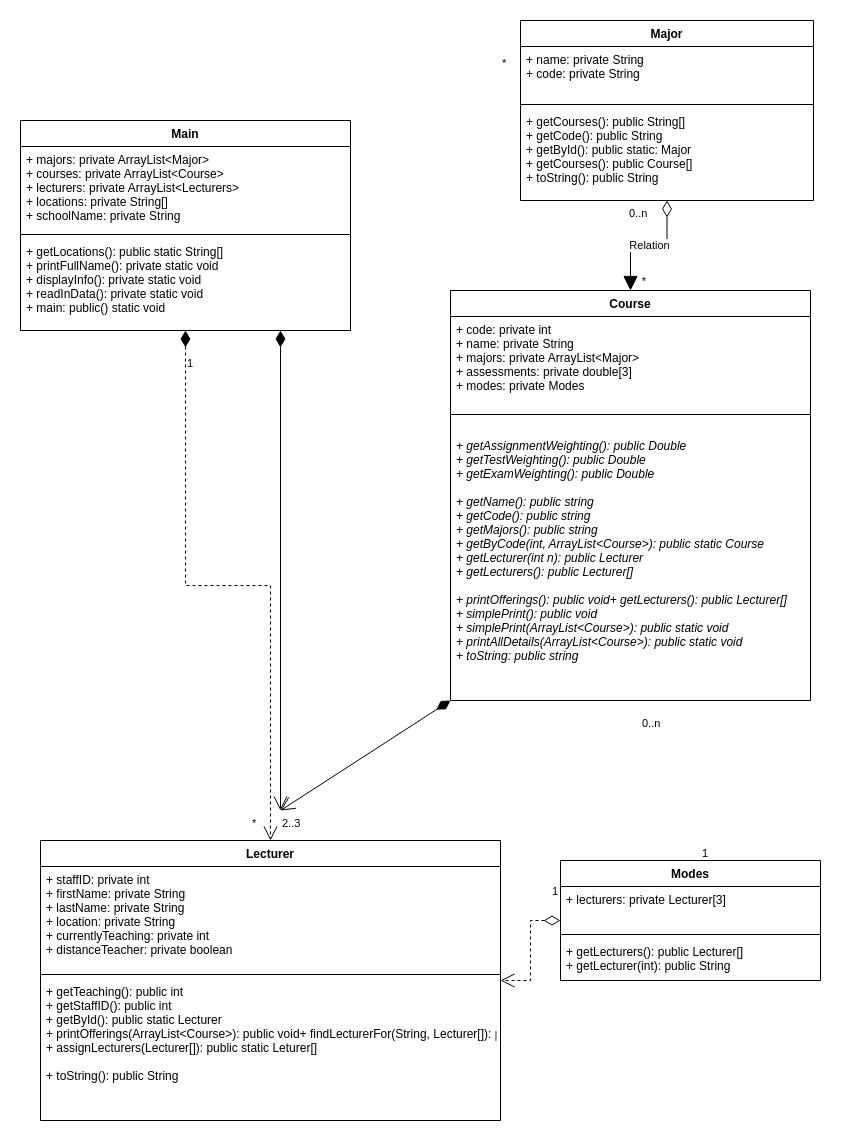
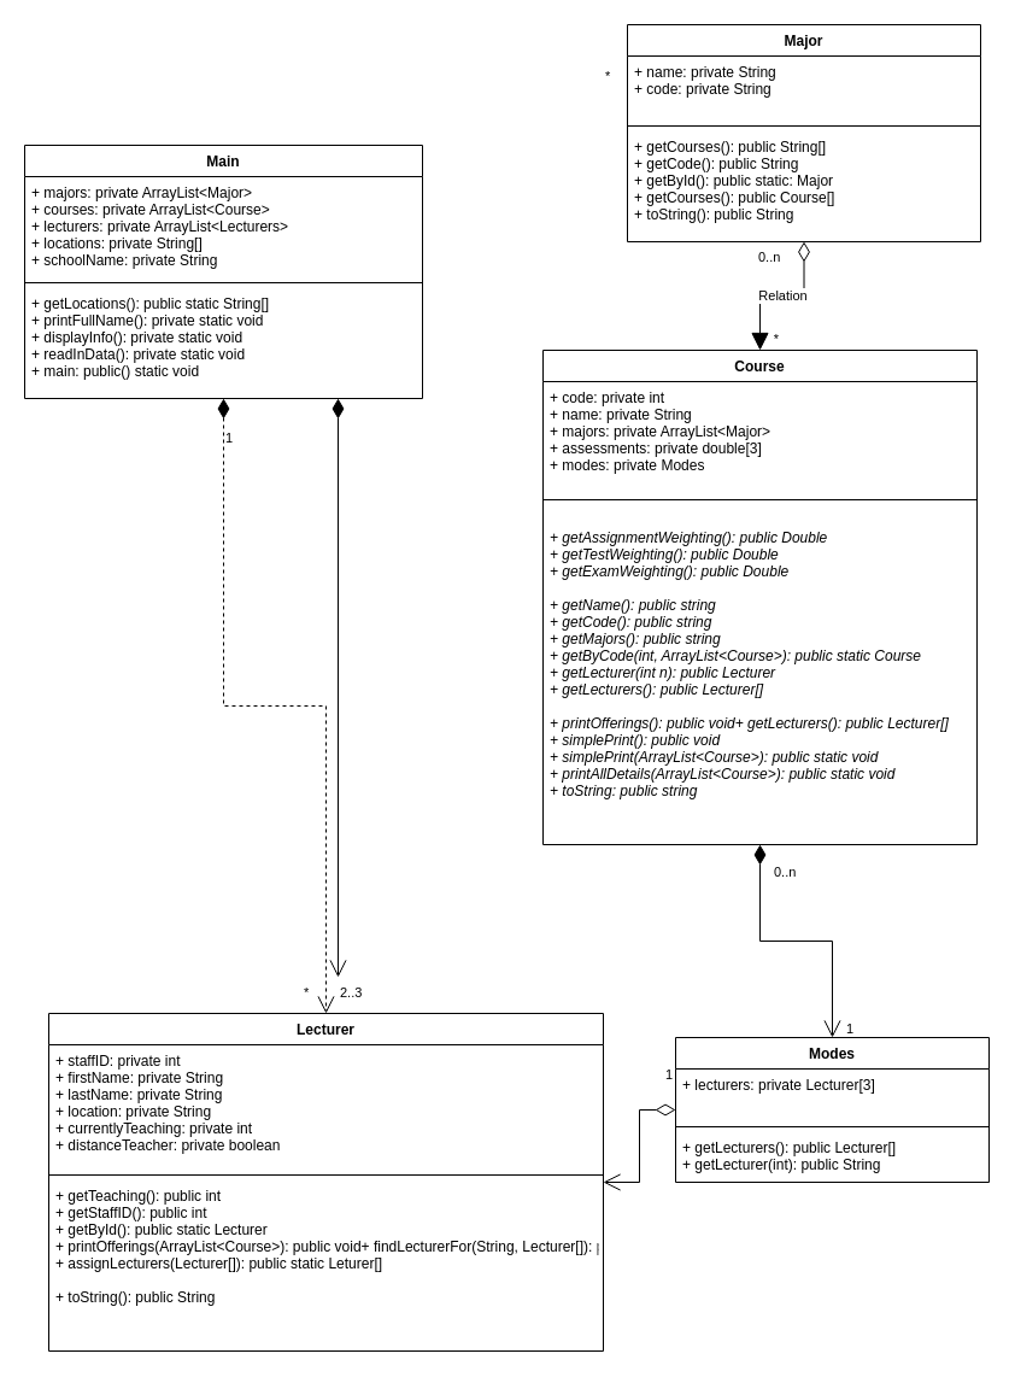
  <mxCell id="0" />
  <mxCell id="1" parent="0" />
  <mxCell id="2" value="Main" style="swimlane;fontStyle=1;align=center;verticalAlign=top;childLayout=stackLayout;horizontal=1;startSize=26;horizontalStack=0;resizeParent=1;resizeParentMax=0;resizeLast=0;collapsible=1;marginBottom=0;" parent="1" vertex="1"><mxGeometry x="20" y="120" width="330" height="210" as="geometry" /></mxCell>
  <mxCell id="3" value="+ majors: private ArrayList&lt;Major&gt;&#10;+ courses: private ArrayList&lt;Course&gt;&#10;+ lecturers: private ArrayList&lt;Lecturers&gt;&#10;+ locations: private String[]&#10;+ schoolName: private String&#10;&#10;" style="text;strokeColor=none;fillColor=none;align=left;verticalAlign=top;spacingLeft=4;spacingRight=4;overflow=hidden;rotatable=0;points=[[0,0.5],[1,0.5]];portConstraint=eastwest;" parent="2" vertex="1"><mxGeometry y="26" width="330" height="84" as="geometry" /></mxCell>
  <mxCell id="4" value="" style="line;strokeWidth=1;fillColor=none;align=left;verticalAlign=middle;spacingTop=-1;spacingLeft=3;spacingRight=3;rotatable=0;labelPosition=right;points=[];portConstraint=eastwest;" parent="2" vertex="1"><mxGeometry y="110" width="330" height="8" as="geometry" /></mxCell>
  <mxCell id="5" value="+ getLocations(): public static String[]&#10;+ printFullName(): private static void&#10;+ displayInfo(): private static void&#10;+ readInData(): private static void&#10;+ main: public() static void&#10;" style="text;strokeColor=none;fillColor=none;align=left;verticalAlign=top;spacingLeft=4;spacingRight=4;overflow=hidden;rotatable=0;points=[[0,0.5],[1,0.5]];portConstraint=eastwest;" parent="2" vertex="1"><mxGeometry y="118" width="330" height="92" as="geometry" /></mxCell>
  <mxCell id="6" value="Course" style="swimlane;fontStyle=1;align=center;verticalAlign=top;childLayout=stackLayout;horizontal=1;startSize=26;horizontalStack=0;resizeParent=1;resizeParentMax=0;resizeLast=0;collapsible=1;marginBottom=0;" parent="1" vertex="1"><mxGeometry x="450" y="290" width="360" height="410" as="geometry" /></mxCell>
  <mxCell id="7" value="+ code: private int&#10;+ name: private String&#10;+ majors: private ArrayList&lt;Major&gt;&#10;+ assessments: private double[3]&#10;+ modes: private Modes&#10;" style="text;strokeColor=none;fillColor=none;align=left;verticalAlign=top;spacingLeft=4;spacingRight=4;overflow=hidden;rotatable=0;points=[[0,0.5],[1,0.5]];portConstraint=eastwest;" parent="6" vertex="1"><mxGeometry y="26" width="360" height="94" as="geometry" /></mxCell>
  <mxCell id="8" value="" style="line;strokeWidth=1;fillColor=none;align=left;verticalAlign=middle;spacingTop=-1;spacingLeft=3;spacingRight=3;rotatable=0;labelPosition=right;points=[];portConstraint=eastwest;" parent="6" vertex="1"><mxGeometry y="120" width="360" height="8" as="geometry" /></mxCell>
  <mxCell id="9" value="&#10;+ getAssignmentWeighting(): public Double&#10;+ getTestWeighting(): public Double&#10;+ getExamWeighting(): public Double&#10;&#10;+ getName(): public string&#10;+ getCode(): public string&#10;+ getMajors(): public string&#10;+ getByCode(int, ArrayList&lt;Course&gt;): public static Course&#10;+ getLecturer(int n): public Lecturer&#10;+ getLecturers(): public Lecturer[]&#10;&#10;+ printOfferings(): public void+ getLecturers(): public Lecturer[]&#10;+ simplePrint(): public void&#10;+ simplePrint(ArrayList&lt;Course&gt;): public static void&#10;+ printAllDetails(ArrayList&lt;Course&gt;): public static void&#10;+ toString: public string" style="text;strokeColor=none;fillColor=none;align=left;verticalAlign=top;spacingLeft=4;spacingRight=4;overflow=hidden;rotatable=0;points=[[0,0.5],[1,0.5]];portConstraint=eastwest;fontStyle=2" parent="6" vertex="1"><mxGeometry y="128" width="360" height="282" as="geometry" /></mxCell>
  <mxCell id="10" value="Major" style="swimlane;fontStyle=1;align=center;verticalAlign=top;childLayout=stackLayout;horizontal=1;startSize=26;horizontalStack=0;resizeParent=1;resizeParentMax=0;resizeLast=0;collapsible=1;marginBottom=0;" parent="1" vertex="1"><mxGeometry x="520" y="20" width="293" height="180" as="geometry" /></mxCell>
  <mxCell id="11" value="+ name: private String&#10;+ code: private String" style="text;strokeColor=none;fillColor=none;align=left;verticalAlign=top;spacingLeft=4;spacingRight=4;overflow=hidden;rotatable=0;points=[[0,0.5],[1,0.5]];portConstraint=eastwest;" parent="10" vertex="1"><mxGeometry y="26" width="293" height="54" as="geometry" /></mxCell>
  <mxCell id="12" value="" style="line;strokeWidth=1;fillColor=none;align=left;verticalAlign=middle;spacingTop=-1;spacingLeft=3;spacingRight=3;rotatable=0;labelPosition=right;points=[];portConstraint=eastwest;" parent="10" vertex="1"><mxGeometry y="80" width="293" height="8" as="geometry" /></mxCell>
  <mxCell id="13" value="+ getCourses(): public String[]&#10;+ getCode(): public String&#10;+ getById(): public static: Major&#10;+ getCourses(): public Course[]&#10;+ toString(): public String&#10;&#10;" style="text;strokeColor=none;fillColor=none;align=left;verticalAlign=top;spacingLeft=4;spacingRight=4;overflow=hidden;rotatable=0;points=[[0,0.5],[1,0.5]];portConstraint=eastwest;" parent="10" vertex="1"><mxGeometry y="88" width="293" height="92" as="geometry" /></mxCell>
  <mxCell id="14" value="Lecturer" style="swimlane;fontStyle=1;align=center;verticalAlign=top;childLayout=stackLayout;horizontal=1;startSize=26;horizontalStack=0;resizeParent=1;resizeParentMax=0;resizeLast=0;collapsible=1;marginBottom=0;" parent="1" vertex="1"><mxGeometry x="40" y="840" width="460" height="280" as="geometry" /></mxCell>
  <mxCell id="15" value="+ staffID: private int&#10;+ firstName: private String&#10;+ lastName: private String&#10;+ location: private String&#10;+ currentlyTeaching: private int&#10;+ distanceTeacher: private boolean&#10;" style="text;strokeColor=none;fillColor=none;align=left;verticalAlign=top;spacingLeft=4;spacingRight=4;overflow=hidden;rotatable=0;points=[[0,0.5],[1,0.5]];portConstraint=eastwest;" parent="14" vertex="1"><mxGeometry y="26" width="460" height="104" as="geometry" /></mxCell>
  <mxCell id="16" value="" style="line;strokeWidth=1;fillColor=none;align=left;verticalAlign=middle;spacingTop=-1;spacingLeft=3;spacingRight=3;rotatable=0;labelPosition=right;points=[];portConstraint=eastwest;" parent="14" vertex="1"><mxGeometry y="130" width="460" height="8" as="geometry" /></mxCell>
  <mxCell id="17" value="+ getTeaching(): public int&#10;+ getStaffID(): public int&#10;+ getById(): public static Lecturer&#10;+ printOfferings(ArrayList&lt;Course&gt;): public void+ findLecturerFor(String, Lecturer[]): private static Lecturer&#10;+ assignLecturers(Lecturer[]): public static Leturer[] &#10;&#10;+ toString(): public String" style="text;strokeColor=none;fillColor=none;align=left;verticalAlign=top;spacingLeft=4;spacingRight=4;overflow=hidden;rotatable=0;points=[[0,0.5],[1,0.5]];portConstraint=eastwest;" parent="14" vertex="1"><mxGeometry y="138" width="460" height="142" as="geometry" /></mxCell>
  <mxCell id="18" value="Modes" style="swimlane;fontStyle=1;align=center;verticalAlign=top;childLayout=stackLayout;horizontal=1;startSize=26;horizontalStack=0;resizeParent=1;resizeParentMax=0;resizeLast=0;collapsible=1;marginBottom=0;" parent="1" vertex="1"><mxGeometry x="560" y="860" width="260" height="120" as="geometry" /></mxCell>
  <mxCell id="19" value="+ lecturers: private Lecturer[3]" style="text;strokeColor=none;fillColor=none;align=left;verticalAlign=top;spacingLeft=4;spacingRight=4;overflow=hidden;rotatable=0;points=[[0,0.5],[1,0.5]];portConstraint=eastwest;" parent="18" vertex="1"><mxGeometry y="26" width="260" height="44" as="geometry" /></mxCell>
  <mxCell id="20" value="" style="line;strokeWidth=1;fillColor=none;align=left;verticalAlign=middle;spacingTop=-1;spacingLeft=3;spacingRight=3;rotatable=0;labelPosition=right;points=[];portConstraint=eastwest;" parent="18" vertex="1"><mxGeometry y="70" width="260" height="8" as="geometry" /></mxCell>
  <mxCell id="21" value="+ getLecturers(): public Lecturer[]&#10;+ getLecturer(int): public String" style="text;strokeColor=none;fillColor=none;align=left;verticalAlign=top;spacingLeft=4;spacingRight=4;overflow=hidden;rotatable=0;points=[[0,0.5],[1,0.5]];portConstraint=eastwest;" parent="18" vertex="1"><mxGeometry y="78" width="260" height="42" as="geometry" /></mxCell>
- <mxCell id="22" value="" style="endArrow=open;html=1;endSize=12;startArrow=diamondThin;startSize=14;startFill=1;edgeStyle=orthogonalEdgeStyle;align=left;verticalAlign=bottom;rounded=0;" parent="1" source="6" target="30" edge="1"><mxGeometry x="-1" y="3" relative="1" as="geometry"><mxPoint x="424" y="429" as="sourcePoint" /><mxPoint x="484" y="480" as="targetPoint" /></mxGeometry></mxCell>
+ <mxCell id="22" value="" style="endArrow=open;html=1;endSize=12;startArrow=diamondThin;startSize=14;startFill=1;edgeStyle=orthogonalEdgeStyle;align=left;verticalAlign=bottom;rounded=0;" parent="1" source="6" target="18" edge="1"><mxGeometry x="-1" y="3" relative="1" as="geometry"><mxPoint x="424" y="429" as="sourcePoint" /><mxPoint x="484" y="480" as="targetPoint" /></mxGeometry></mxCell>
  <mxCell id="23" value="" style="endArrow=open;html=1;endSize=12;startArrow=diamondThin;startSize=14;startFill=1;edgeStyle=orthogonalEdgeStyle;align=left;verticalAlign=bottom;rounded=0;" parent="1" source="2" target="30" edge="1"><mxGeometry x="0.29" y="-273" relative="1" as="geometry"><mxPoint x="530" y="80" as="sourcePoint" /><mxPoint x="690" y="80" as="targetPoint" /><mxPoint as="offset" /></mxGeometry></mxCell>
  <mxCell id="24" value="1" style="endArrow=open;html=1;endSize=12;startArrow=diamondThin;startSize=14;startFill=1;edgeStyle=orthogonalEdgeStyle;align=left;verticalAlign=bottom;rounded=0;dashed=1;" parent="1" source="2" target="14" edge="1"><mxGeometry x="-0.859" relative="1" as="geometry"><mxPoint x="10" y="110" as="sourcePoint" /><mxPoint x="170" y="110" as="targetPoint" /><mxPoint as="offset" /></mxGeometry></mxCell>
- <mxCell id="25" value="1" style="endArrow=open;html=1;endSize=12;startArrow=diamondThin;startSize=14;startFill=0;edgeStyle=orthogonalEdgeStyle;align=left;verticalAlign=bottom;rounded=0;dashed=1;" parent="1" source="18" target="14" edge="1"><mxGeometry x="-0.833" y="-20" relative="1" as="geometry"><mxPoint x="64" y="730" as="sourcePoint" /><mxPoint x="224" y="730" as="targetPoint" /><mxPoint as="offset" /></mxGeometry></mxCell>
+ <mxCell id="25" value="1" style="endArrow=open;html=1;endSize=12;startArrow=diamondThin;startSize=14;startFill=0;edgeStyle=orthogonalEdgeStyle;align=left;verticalAlign=bottom;rounded=0;" parent="1" source="18" target="14" edge="1"><mxGeometry x="-0.833" y="-20" relative="1" as="geometry"><mxPoint x="64" y="730" as="sourcePoint" /><mxPoint x="224" y="730" as="targetPoint" /><mxPoint as="offset" /></mxGeometry></mxCell>
  <mxCell id="26" value="Relation" style="endArrow=block;html=1;endSize=12;startArrow=diamondThin;startSize=14;startFill=0;edgeStyle=orthogonalEdgeStyle;rounded=0;" parent="1" source="10" target="6" edge="1"><mxGeometry relative="1" as="geometry"><mxPoint x="624" y="470" as="sourcePoint" /><mxPoint x="784" y="470" as="targetPoint" /></mxGeometry></mxCell>
  <mxCell id="27" value="0..n" style="edgeLabel;resizable=0;html=1;align=left;verticalAlign=top;" parent="26" connectable="0" vertex="1"><mxGeometry x="-1" relative="1" as="geometry"><mxPoint x="-40" as="offset" /></mxGeometry></mxCell>
  <mxCell id="28" value="&lt;div&gt;*&lt;/div&gt;" style="edgeLabel;resizable=0;html=1;align=right;verticalAlign=top;" parent="26" connectable="0" vertex="1"><mxGeometry x="1" relative="1" as="geometry"><mxPoint x="16" y="-23" as="offset" /></mxGeometry></mxCell>
  <mxCell id="29" value="&lt;div&gt;1&lt;/div&gt;" style="edgeLabel;resizable=0;html=1;align=left;verticalAlign=top;" parent="1" connectable="0" vertex="1"><mxGeometry x="700" y="840" as="geometry" /></mxCell>
  <mxCell id="30" value="&lt;div&gt;2..3&lt;/div&gt;" style="edgeLabel;resizable=0;html=1;align=left;verticalAlign=top;" parent="1" connectable="0" vertex="1"><mxGeometry x="280" y="810" as="geometry" /></mxCell>
  <mxCell id="31" value="&lt;div&gt;0..n&lt;/div&gt;&lt;div&gt;&lt;br&gt;&lt;/div&gt;" style="edgeLabel;resizable=0;html=1;align=left;verticalAlign=top;" parent="1" connectable="0" vertex="1"><mxGeometry x="640" y="710" as="geometry" /></mxCell>
  <mxCell id="32" value="&lt;div&gt;*&lt;/div&gt;" style="edgeLabel;resizable=0;html=1;align=left;verticalAlign=top;" parent="1" connectable="0" vertex="1"><mxGeometry x="250" y="810" as="geometry" /></mxCell>
  <mxCell id="33" value="&lt;div&gt;*&lt;/div&gt;" style="edgeLabel;resizable=0;html=1;align=left;verticalAlign=top;" parent="1" connectable="0" vertex="1"><mxGeometry x="500" y="50" as="geometry" /></mxCell>
